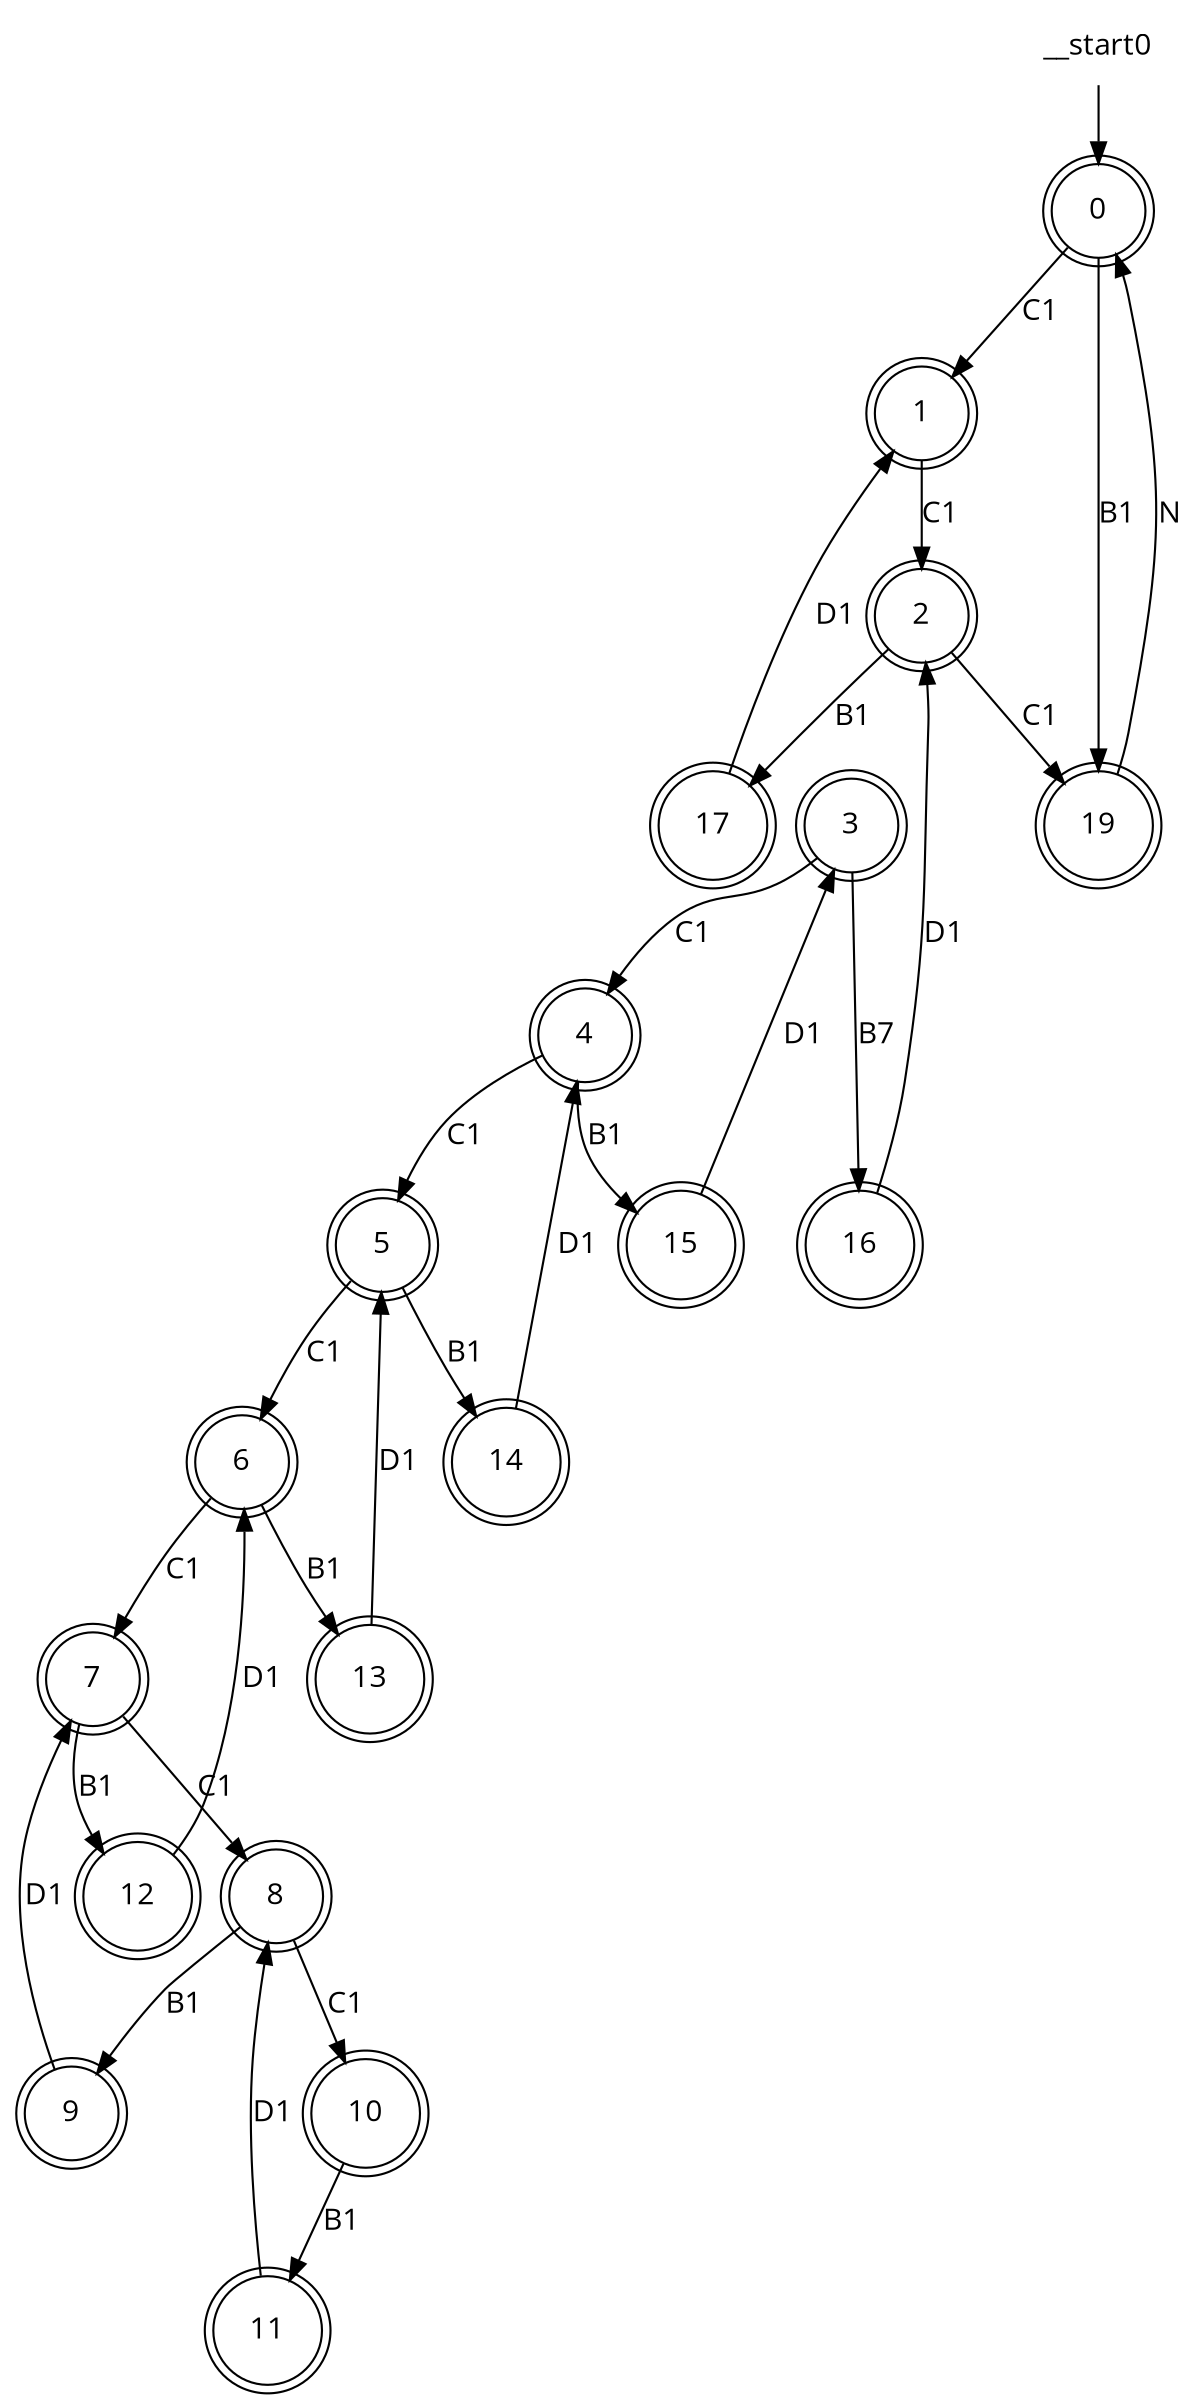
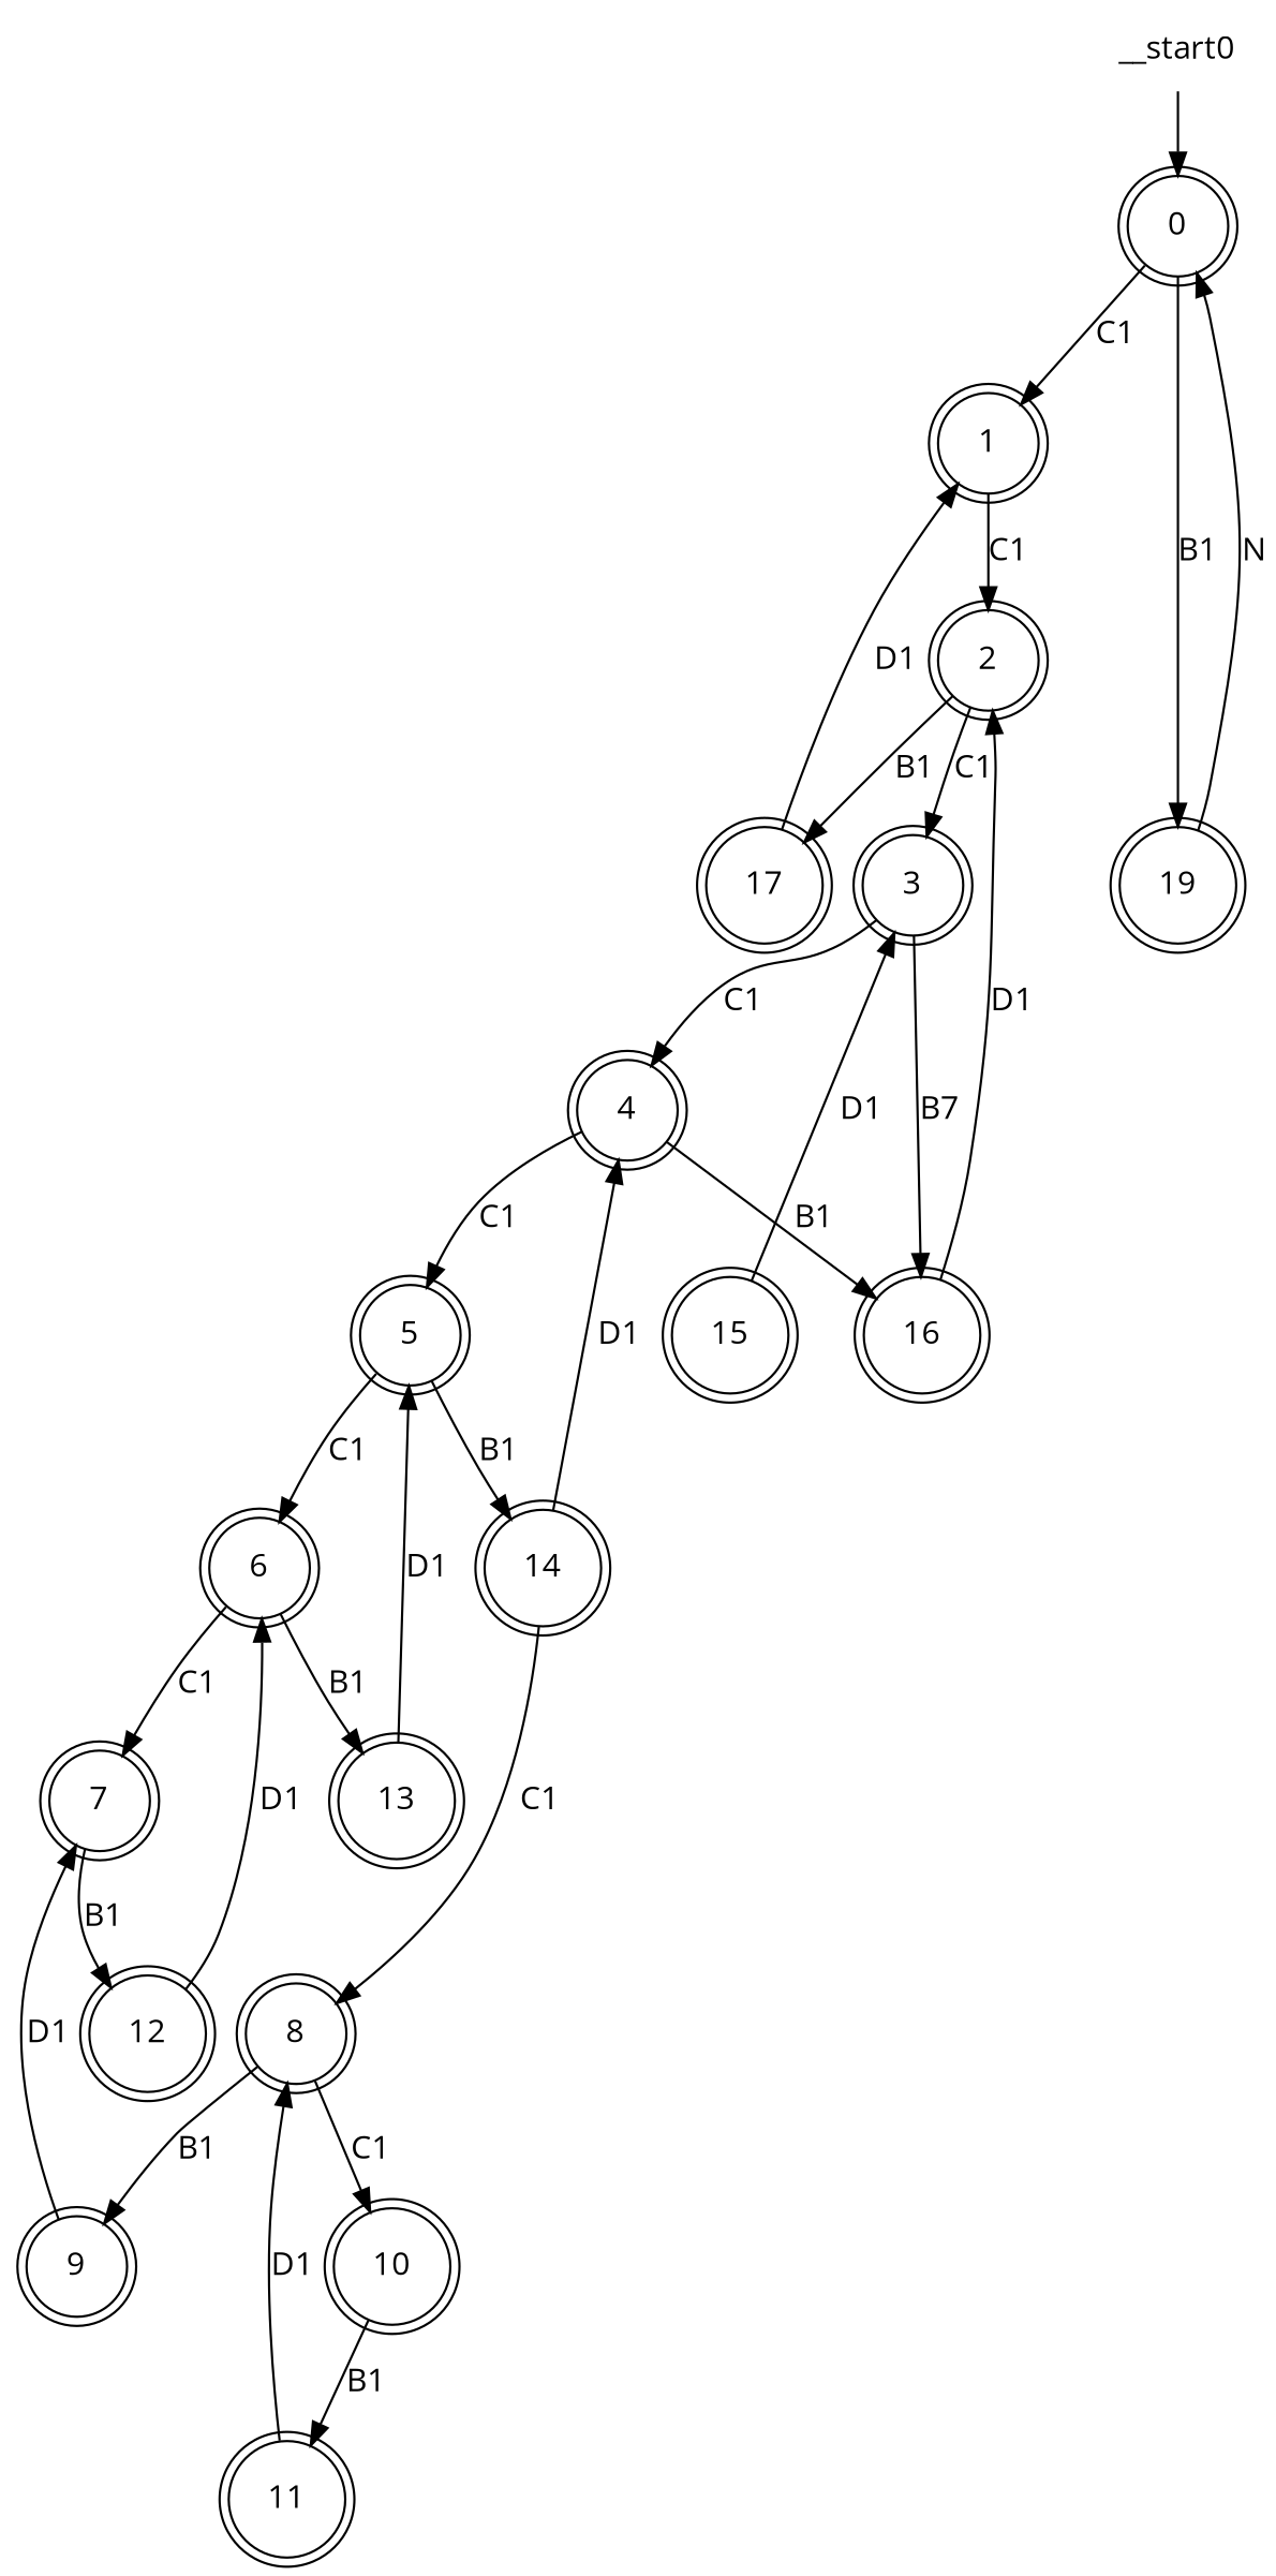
  digraph {
    fontname="Open Sans"
    node [fontname="Open Sans" shape=doublecircle]
    edge [fontname="Open Sans"]
    n1 [label=0]
    n2 [label=1]
    n3 [label=19]
    n4 [label=2]
    n5 [label=3]
    n6 [label=17]
    n7 [label=4]
    n8 [label=16]
    n9 [label=5]
    n10 [label=15]
    n11 [label=6]
    n12 [label=14]
    n13 [label=7]
    n14 [label=13]
    n15 [label=8]
    n16 [label=12]
    n17 [label=9]
    n18 [label=10]
    n19 [label=11]
    __start0 [shape=none]
    n1 -> n2 [label=C1]
    n1 -> n3 [label=B1]
    n2 -> n4 [label=C1]
    n3 -> n1 [label=N]
-   n4 -> n3 [label=C1]
+   n4 -> n5 [label=C1]
    n4 -> n6 [label=B1]
    n5 -> n7 [label=C1]
    n5 -> n8 [label=B7]
    n6 -> n2 [label=D1]
    n7 -> n9 [label=C1]
-   n7 -> n10 [label=B1]
+   n7 -> n8 [label=B1]
    n8 -> n4 [label=D1]
    n9 -> n11 [label=C1]
    n9 -> n12 [label=B1]
    n10 -> n5 [label=D1]
    n11 -> n13 [label=C1]
    n11 -> n14 [label=B1]
    n12 -> n7 [label=D1]
-   n13 -> n15 [label=C1]
+   n12 -> n15 [label=C1]
    n13 -> n16 [label=B1]
    n14 -> n9 [label=D1]
    n15 -> n17 [label=B1]
    n15 -> n18 [label=C1]
    n16 -> n11 [label=D1]
    n17 -> n13 [label=D1]
    n18 -> n19 [label=B1]
    n19 -> n15 [label=D1]
    __start0 -> n1
  }
